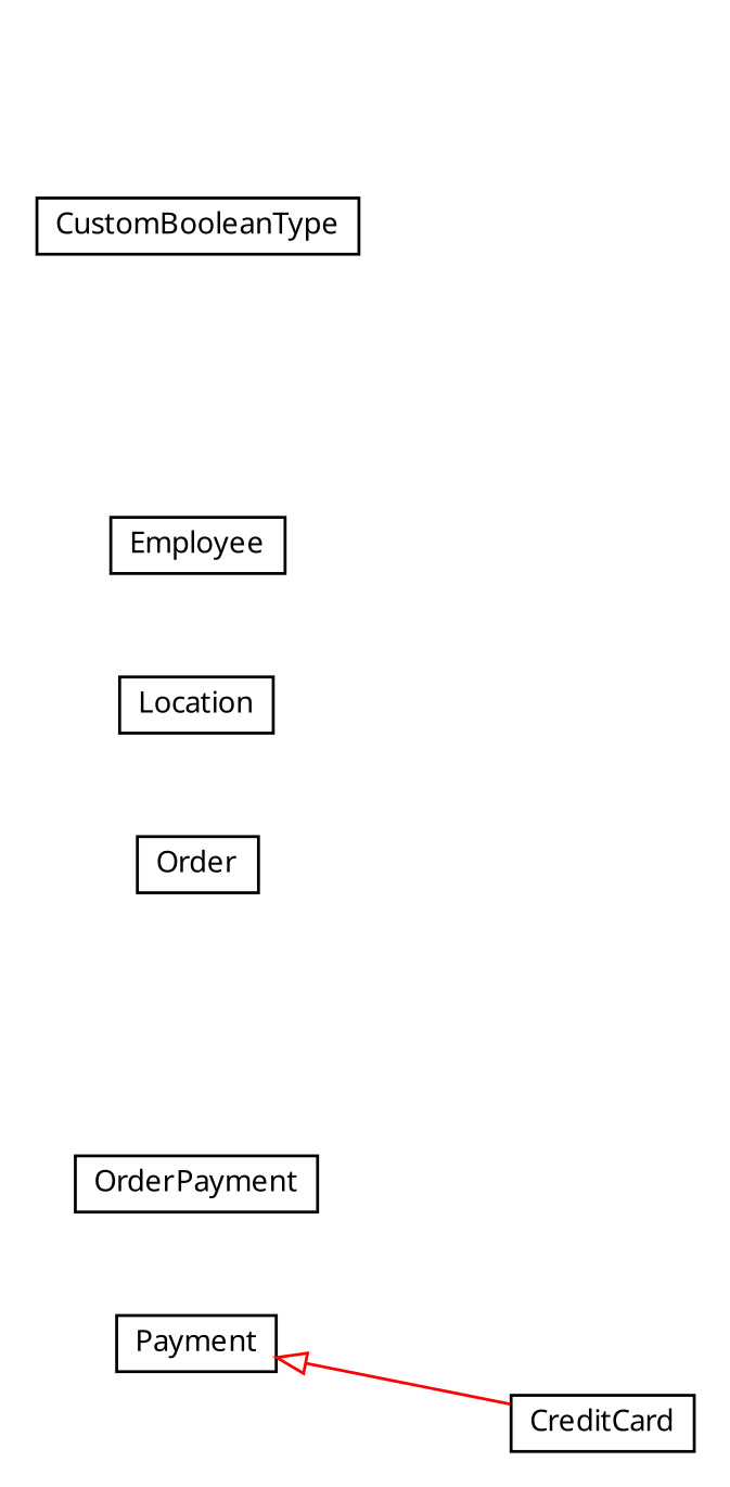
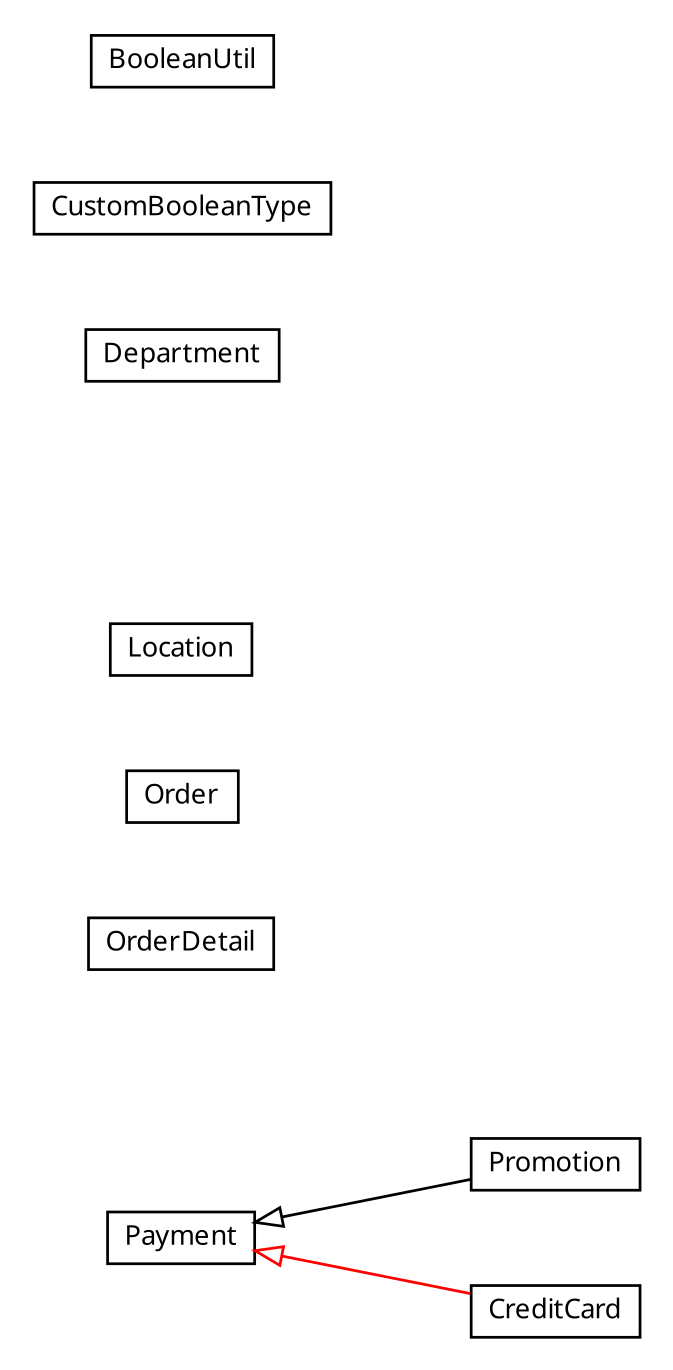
  digraph {
    nodesep=0.25
    ranksep=0.5
    rankdir=LR
    fontname="Noto Sans"
    node [fontcolor=black fontname="Noto Sans" fontsize=10.0 shape=plaintext]
    edge [arrowtail=empty dir=back fontname="Noto Sans" fontsize=10 headport=p labelfontname=arial labelfontsize=10 tailport=p]
+   n1 [label=<<table title="dto.Promotion" border="0" cellborder="1" cellspacing="0" cellpadding="2" port="p" href="./Promotion.html"> 		<tr><td><table border="0" cellspacing="0" cellpadding="1"> <tr><td align="center" balign="center"> Promotion </td></tr> 		</table></td></tr> 		</table>>]
    n2 [label=<<table title="dto.Payment" border="0" cellborder="1" cellspacing="0" cellpadding="2" port="p" href="./Payment.html"> 		<tr><td><table border="0" cellspacing="0" cellpadding="1"> <tr><td align="center" balign="center"> Payment </td></tr> 		</table></td></tr> 		</table>>]
    n3 [label=<<table title="dto.CreditCard" border="0" cellborder="1" cellspacing="0" cellpadding="2" port="p" href="./CreditCard.html"> 		<tr><td><table border="0" cellspacing="0" cellpadding="1"> <tr><td align="center" balign="center"> CreditCard </td></tr> 		</table></td></tr> 		</table>>]
-   n4 [label=<<table title="dto.OrderPayment" border="0" cellborder="1" cellspacing="0" cellpadding="2" port="p" href="./OrderPayment.html"> 		<tr><td><table border="0" cellspacing="0" cellpadding="1"> <tr><td align="center" balign="center"> OrderPayment </td></tr> 		</table></td></tr> 		</table>>]
+   n5 [label=<<table title="dto.OrderDetail" border="0" cellborder="1" cellspacing="0" cellpadding="2" port="p" href="./OrderDetail.html"> 		<tr><td><table border="0" cellspacing="0" cellpadding="1"> <tr><td align="center" balign="center"> OrderDetail </td></tr> 		</table></td></tr> 		</table>>]
    n6 [label=<<table title="dto.Order" border="0" cellborder="1" cellspacing="0" cellpadding="2" port="p" href="./Order.html"> 		<tr><td><table border="0" cellspacing="0" cellpadding="1"> <tr><td align="center" balign="center"> Order </td></tr> 		</table></td></tr> 		</table>>]
    n7 [label=<<table title="dto.Location" border="0" cellborder="1" cellspacing="0" cellpadding="2" port="p" href="./Location.html"> 		<tr><td><table border="0" cellspacing="0" cellpadding="1"> <tr><td align="center" balign="center"> Location </td></tr> 		</table></td></tr> 		</table>>]
-   n8 [label=<<table title="dto.Employee" border="0" cellborder="1" cellspacing="0" cellpadding="2" port="p" href="./Employee.html"> 		<tr><td><table border="0" cellspacing="0" cellpadding="1"> <tr><td align="center" balign="center"> Employee </td></tr> 		</table></td></tr> 		</table>>]
+   n9 [label=<<table title="dto.Department" border="0" cellborder="1" cellspacing="0" cellpadding="2" port="p" href="./Department.html"> 		<tr><td><table border="0" cellspacing="0" cellpadding="1"> <tr><td align="center" balign="center"> Department </td></tr> 		</table></td></tr> 		</table>>]
    n10 [label=<<table title="dto.CustomBooleanType" border="0" cellborder="1" cellspacing="0" cellpadding="2" port="p" href="./CustomBooleanType.html"> 		<tr><td><table border="0" cellspacing="0" cellpadding="1"> <tr><td align="center" balign="center"> CustomBooleanType </td></tr> 		</table></td></tr> 		</table>>]
+   n11 [label=<<table title="dto.BooleanUtil" border="0" cellborder="1" cellspacing="0" cellpadding="2" port="p" href="./BooleanUtil.html"> 		<tr><td><table border="0" cellspacing="0" cellpadding="1"> <tr><td align="center" balign="center"> BooleanUtil </td></tr> 		</table></td></tr> 		</table>>]
+   n2 -> n1 [color=black]
    n2 -> n3 [color=red]
  }
